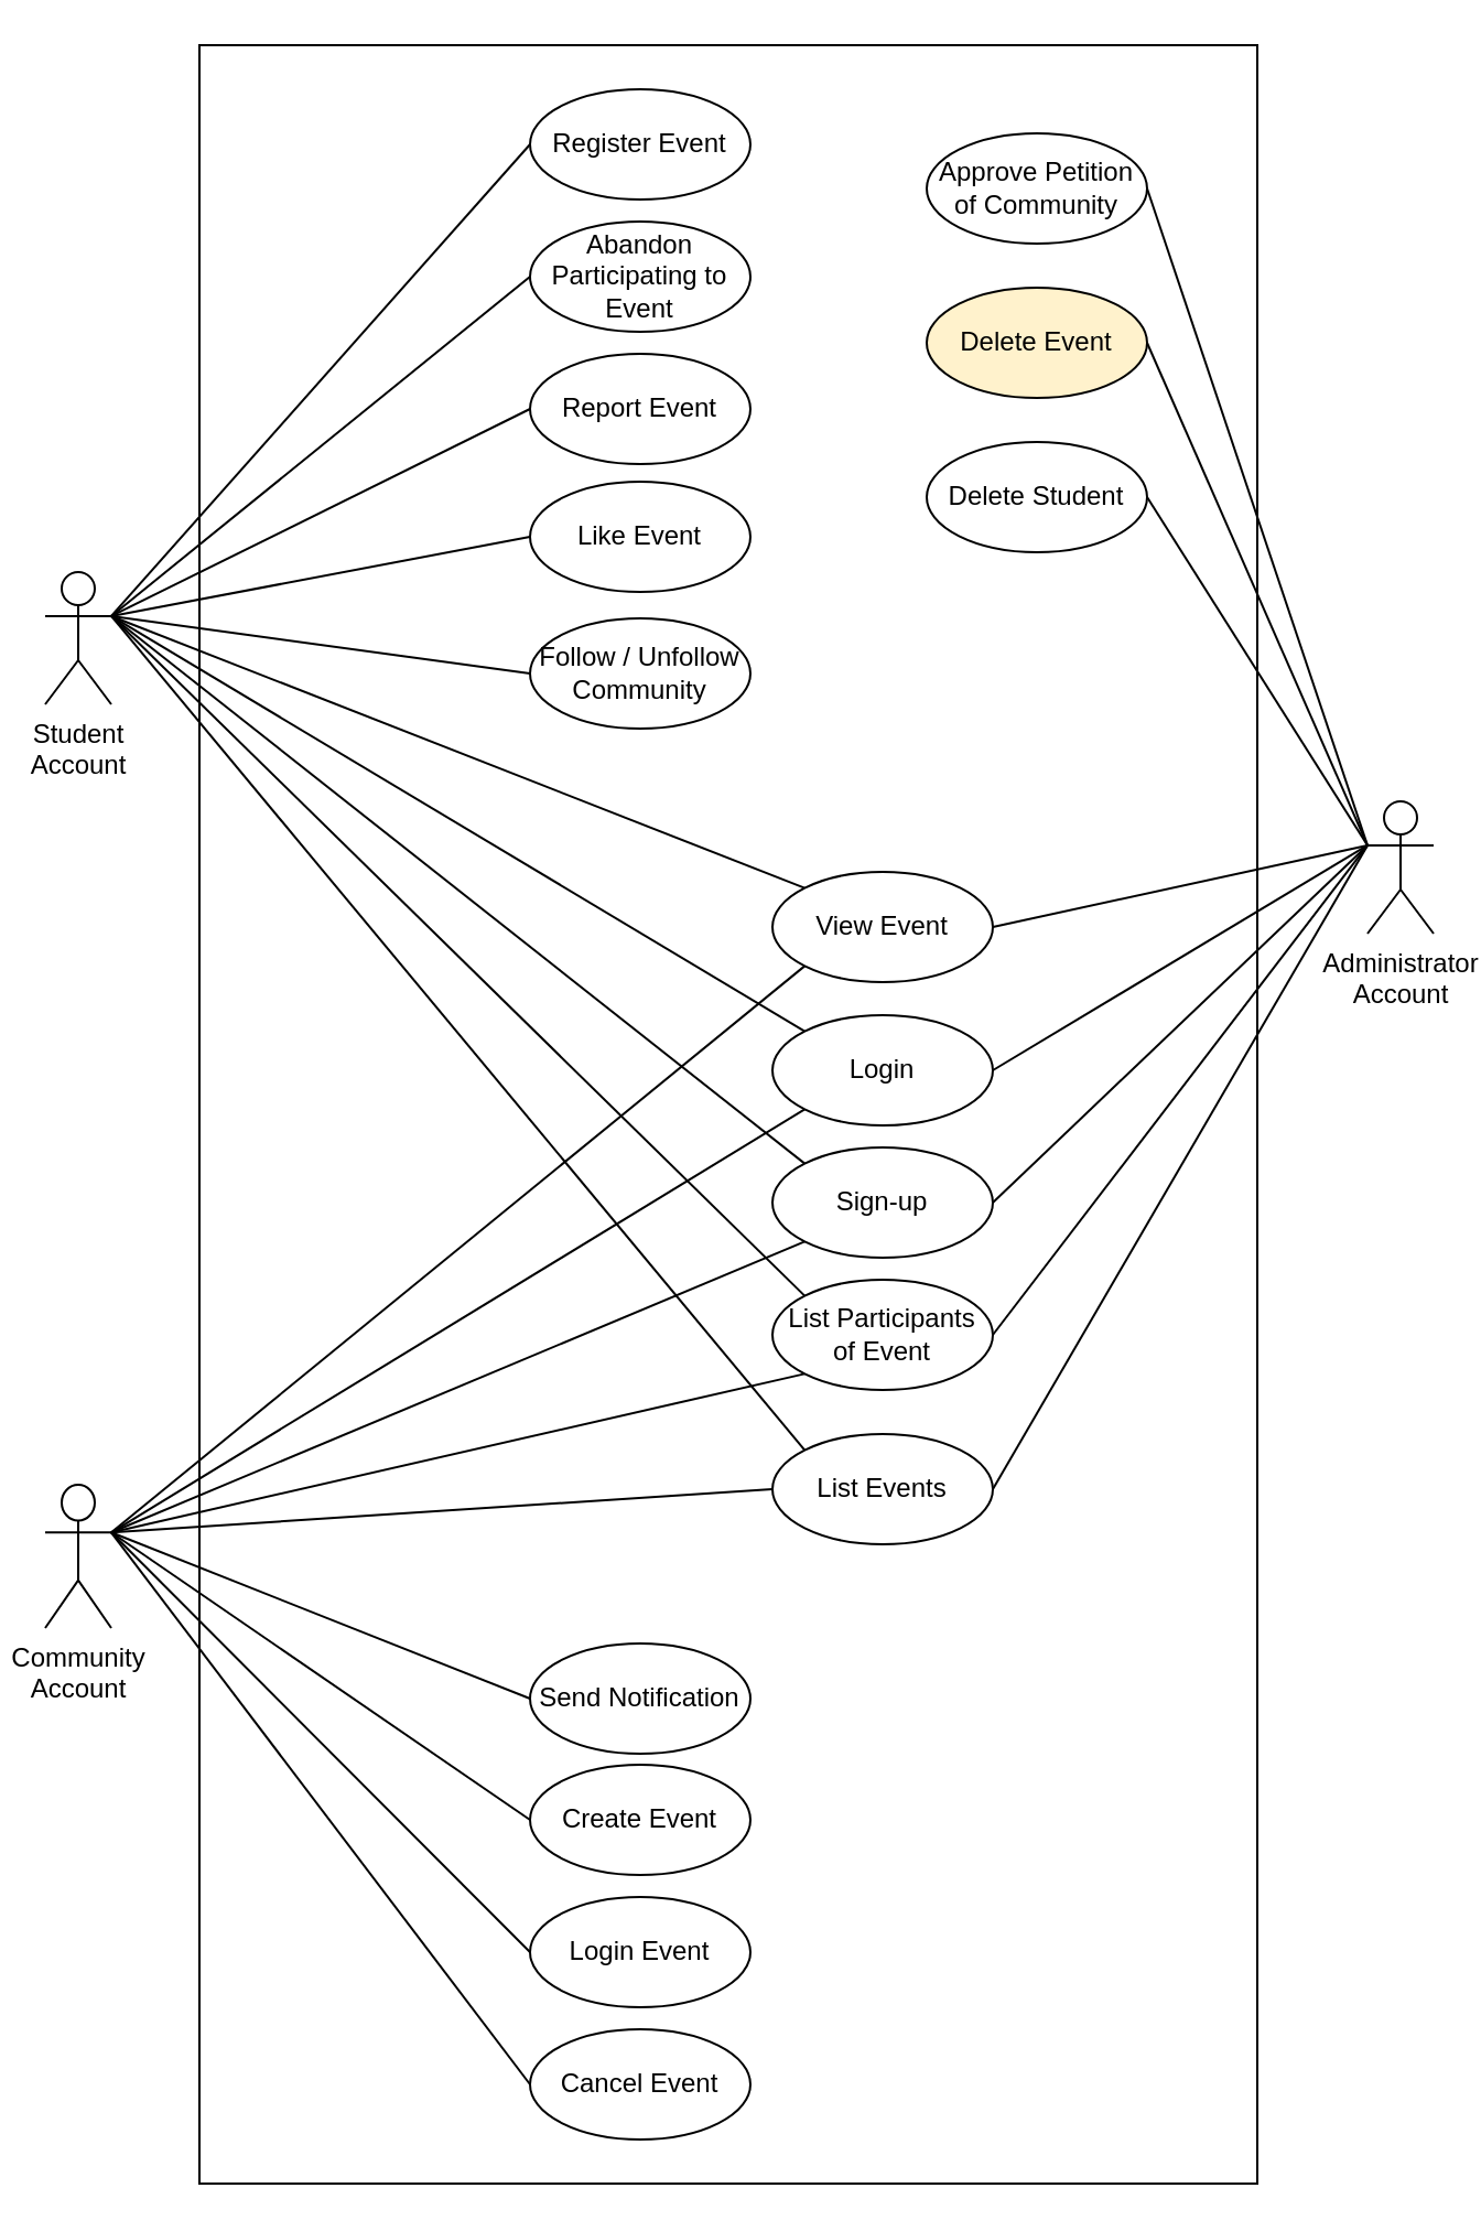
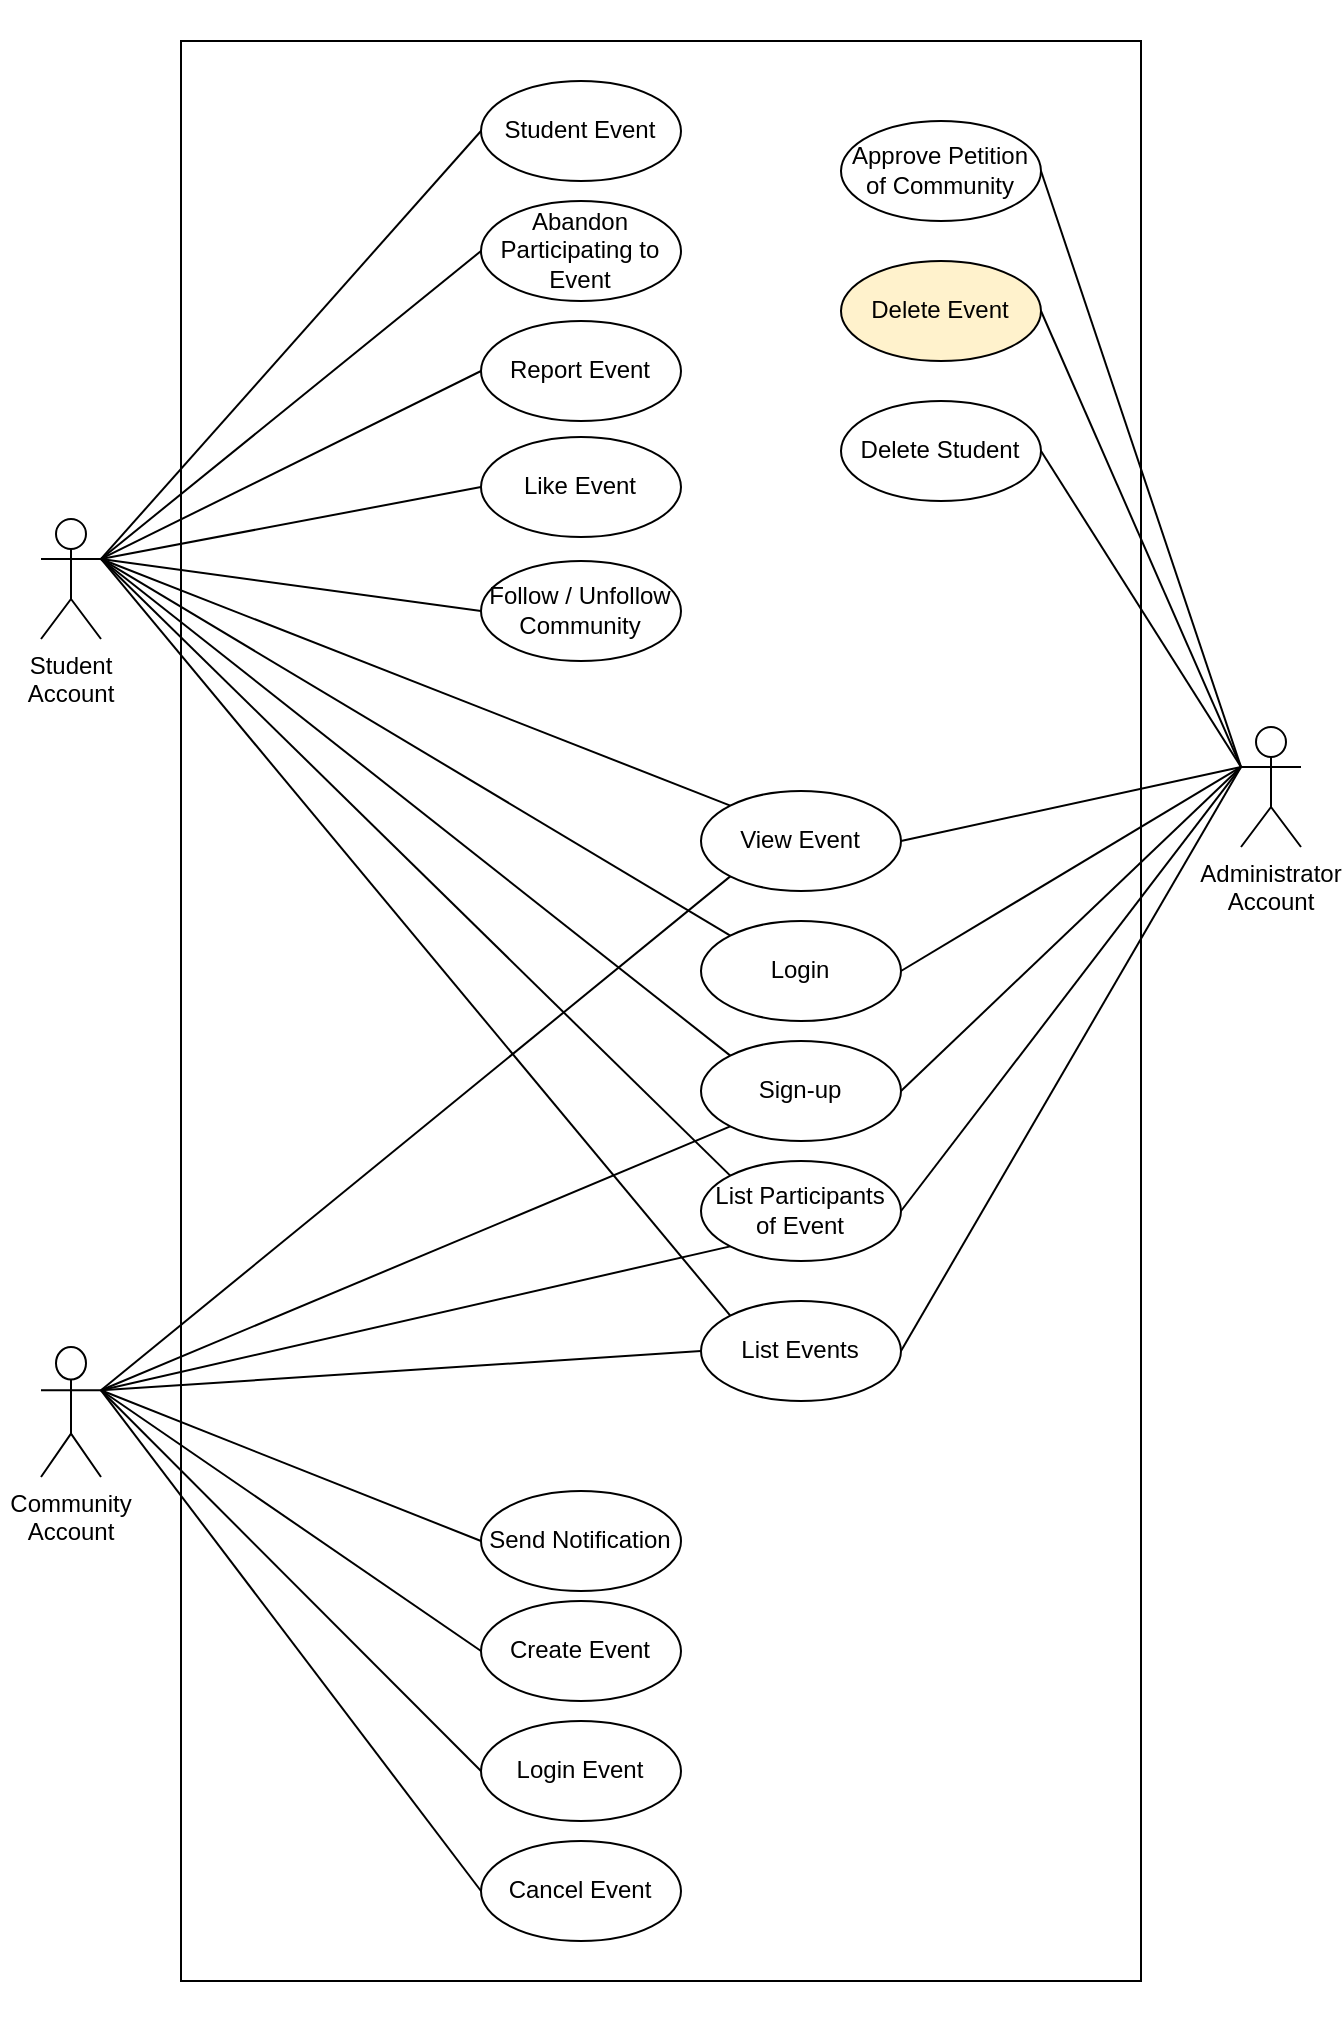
  <mxCell id="0" />
  <mxCell id="1" parent="0" />
  <mxCell id="2" value="" style="rounded=0;whiteSpace=wrap;html=1;rotation=0;" vertex="1" parent="1"><mxGeometry x="90" y="20" width="480" height="970" as="geometry" /></mxCell>
  <mxCell id="3" value="Administrator&lt;br&gt;Account" style="shape=umlActor;verticalLabelPosition=bottom;verticalAlign=top;html=1;outlineConnect=0;" vertex="1" parent="1"><mxGeometry x="620" y="363" width="30" height="60" as="geometry" /></mxCell>
  <mxCell id="4" value="Community&lt;br&gt;Account" style="shape=umlActor;verticalLabelPosition=bottom;verticalAlign=top;html=1;outlineConnect=0;" vertex="1" parent="1"><mxGeometry x="20" y="673" width="30" height="65" as="geometry" /></mxCell>
  <mxCell id="5" value="Student&lt;br&gt;Account" style="shape=umlActor;verticalLabelPosition=bottom;verticalAlign=top;html=1;outlineConnect=0;" vertex="1" parent="1"><mxGeometry x="20" y="259" width="30" height="60" as="geometry" /></mxCell>
- <mxCell id="6" value="Register Event" style="ellipse;whiteSpace=wrap;html=1;" vertex="1" parent="1"><mxGeometry x="240" y="40" width="100" height="50" as="geometry" /></mxCell>
+ <mxCell id="6" value="Student Event" style="ellipse;whiteSpace=wrap;html=1;" vertex="1" parent="1"><mxGeometry x="240" y="40" width="100" height="50" as="geometry" /></mxCell>
  <mxCell id="7" value="Approve Petition of Community" style="ellipse;whiteSpace=wrap;html=1;" vertex="1" parent="1"><mxGeometry x="420" y="60" width="100" height="50" as="geometry" /></mxCell>
  <mxCell id="8" value="Login Event" style="ellipse;whiteSpace=wrap;html=1;" vertex="1" parent="1"><mxGeometry x="240" y="860" width="100" height="50" as="geometry" /></mxCell>
  <mxCell id="9" value="Cancel Event" style="ellipse;whiteSpace=wrap;html=1;" vertex="1" parent="1"><mxGeometry x="240" y="920" width="100" height="50" as="geometry" /></mxCell>
  <mxCell id="10" value="Create Event" style="ellipse;whiteSpace=wrap;html=1;" vertex="1" parent="1"><mxGeometry x="240" y="800" width="100" height="50" as="geometry" /></mxCell>
  <mxCell id="11" value="List Events" style="ellipse;whiteSpace=wrap;html=1;" vertex="1" parent="1"><mxGeometry x="350" y="650" width="100" height="50" as="geometry" /></mxCell>
  <mxCell id="12" value="Abandon Participating to Event" style="ellipse;whiteSpace=wrap;html=1;" vertex="1" parent="1"><mxGeometry x="240" y="100" width="100" height="50" as="geometry" /></mxCell>
  <mxCell id="13" value="Report Event" style="ellipse;whiteSpace=wrap;html=1;" vertex="1" parent="1"><mxGeometry x="240" y="160" width="100" height="50" as="geometry" /></mxCell>
  <mxCell id="14" value="Delete Student" style="ellipse;whiteSpace=wrap;html=1;" vertex="1" parent="1"><mxGeometry x="420" y="200" width="100" height="50" as="geometry" /></mxCell>
  <mxCell id="15" value="Delete Event" style="ellipse;whiteSpace=wrap;html=1;fillColor=#fff2cc;" vertex="1" parent="1"><mxGeometry x="420" y="130" width="100" height="50" as="geometry" /></mxCell>
  <mxCell id="16" value="List Participants of Event" style="ellipse;whiteSpace=wrap;html=1;" vertex="1" parent="1"><mxGeometry x="350" y="580" width="100" height="50" as="geometry" /></mxCell>
  <mxCell id="17" value="Like Event" style="ellipse;whiteSpace=wrap;html=1;" vertex="1" parent="1"><mxGeometry x="240" y="218" width="100" height="50" as="geometry" /></mxCell>
  <mxCell id="18" value="View Event" style="ellipse;whiteSpace=wrap;html=1;" vertex="1" parent="1"><mxGeometry x="350" y="395" width="100" height="50" as="geometry" /></mxCell>
  <mxCell id="19" value="Login" style="ellipse;whiteSpace=wrap;html=1;" vertex="1" parent="1"><mxGeometry x="350" y="460" width="100" height="50" as="geometry" /></mxCell>
  <mxCell id="20" value="Sign-up" style="ellipse;whiteSpace=wrap;html=1;" vertex="1" parent="1"><mxGeometry x="350" y="520" width="100" height="50" as="geometry" /></mxCell>
  <mxCell id="21" value="Follow / Unfollow Community" style="ellipse;whiteSpace=wrap;html=1;" vertex="1" parent="1"><mxGeometry x="240" y="280" width="100" height="50" as="geometry" /></mxCell>
  <mxCell id="22" value="Send Notification" style="ellipse;whiteSpace=wrap;html=1;" vertex="1" parent="1"><mxGeometry x="240" y="745" width="100" height="50" as="geometry" /></mxCell>
  <mxCell id="23" value="" style="endArrow=none;html=1;rounded=0;entryX=1;entryY=0.333;entryDx=0;entryDy=0;entryPerimeter=0;exitX=0;exitY=0.5;exitDx=0;exitDy=0;" edge="1" parent="1" source="22" target="4"><mxGeometry width="50" height="50" relative="1" as="geometry"><mxPoint x="150" y="480" as="sourcePoint" /><mxPoint x="200" y="430" as="targetPoint" /></mxGeometry></mxCell>
  <mxCell id="24" value="" style="endArrow=none;html=1;rounded=0;exitX=0;exitY=0.5;exitDx=0;exitDy=0;entryX=1;entryY=0.333;entryDx=0;entryDy=0;entryPerimeter=0;" edge="1" parent="1" source="10" target="4"><mxGeometry width="50" height="50" relative="1" as="geometry"><mxPoint x="150" y="490" as="sourcePoint" /><mxPoint x="60" y="590" as="targetPoint" /></mxGeometry></mxCell>
  <mxCell id="25" value="" style="endArrow=none;html=1;rounded=0;entryX=1;entryY=0.333;entryDx=0;entryDy=0;entryPerimeter=0;exitX=0;exitY=0.5;exitDx=0;exitDy=0;" edge="1" parent="1" source="9" target="4"><mxGeometry width="50" height="50" relative="1" as="geometry"><mxPoint x="180" y="510" as="sourcePoint" /><mxPoint x="70" y="546.667" as="targetPoint" /></mxGeometry></mxCell>
  <mxCell id="26" value="" style="endArrow=none;html=1;rounded=0;entryX=0;entryY=0.5;entryDx=0;entryDy=0;exitX=1;exitY=0.333;exitDx=0;exitDy=0;exitPerimeter=0;" edge="1" parent="1" source="5" target="6"><mxGeometry width="50" height="50" relative="1" as="geometry"><mxPoint x="120" y="320" as="sourcePoint" /><mxPoint x="170" y="270" as="targetPoint" /></mxGeometry></mxCell>
  <mxCell id="27" value="" style="endArrow=none;html=1;rounded=0;entryX=0;entryY=0.5;entryDx=0;entryDy=0;exitX=1;exitY=0.333;exitDx=0;exitDy=0;exitPerimeter=0;" edge="1" parent="1" source="5" target="12"><mxGeometry width="50" height="50" relative="1" as="geometry"><mxPoint x="130" y="330" as="sourcePoint" /><mxPoint x="180" y="280" as="targetPoint" /></mxGeometry></mxCell>
  <mxCell id="28" value="" style="endArrow=none;html=1;rounded=0;entryX=0;entryY=0.5;entryDx=0;entryDy=0;exitX=1;exitY=0.333;exitDx=0;exitDy=0;exitPerimeter=0;" edge="1" parent="1" source="5" target="13"><mxGeometry width="50" height="50" relative="1" as="geometry"><mxPoint x="140" y="340" as="sourcePoint" /><mxPoint x="190" y="290" as="targetPoint" /></mxGeometry></mxCell>
  <mxCell id="29" value="" style="endArrow=none;html=1;rounded=0;entryX=0;entryY=0.5;entryDx=0;entryDy=0;exitX=1;exitY=0.333;exitDx=0;exitDy=0;exitPerimeter=0;" edge="1" parent="1" source="5" target="17"><mxGeometry width="50" height="50" relative="1" as="geometry"><mxPoint x="150" y="350" as="sourcePoint" /><mxPoint x="200" y="300" as="targetPoint" /></mxGeometry></mxCell>
  <mxCell id="30" value="" style="endArrow=none;html=1;rounded=0;entryX=0;entryY=0.5;entryDx=0;entryDy=0;exitX=1;exitY=0.333;exitDx=0;exitDy=0;exitPerimeter=0;" edge="1" parent="1" source="5" target="21"><mxGeometry width="50" height="50" relative="1" as="geometry"><mxPoint x="160" y="360" as="sourcePoint" /><mxPoint x="210" y="310" as="targetPoint" /></mxGeometry></mxCell>
  <mxCell id="31" value="" style="endArrow=none;html=1;rounded=0;entryX=1;entryY=0.5;entryDx=0;entryDy=0;exitX=0;exitY=0.333;exitDx=0;exitDy=0;exitPerimeter=0;" edge="1" parent="1" source="3" target="7"><mxGeometry width="50" height="50" relative="1" as="geometry"><mxPoint x="420" y="390" as="sourcePoint" /><mxPoint x="470" y="340" as="targetPoint" /></mxGeometry></mxCell>
  <mxCell id="32" value="" style="endArrow=none;html=1;rounded=0;exitX=1;exitY=0.5;exitDx=0;exitDy=0;entryX=0;entryY=0.333;entryDx=0;entryDy=0;entryPerimeter=0;" edge="1" parent="1" source="15" target="3"><mxGeometry width="50" height="50" relative="1" as="geometry"><mxPoint x="430" y="400" as="sourcePoint" /><mxPoint x="620" y="390" as="targetPoint" /></mxGeometry></mxCell>
  <mxCell id="33" value="" style="endArrow=none;html=1;rounded=0;entryX=0;entryY=0.333;entryDx=0;entryDy=0;entryPerimeter=0;exitX=1;exitY=0.5;exitDx=0;exitDy=0;" edge="1" parent="1" source="14" target="3"><mxGeometry width="50" height="50" relative="1" as="geometry"><mxPoint x="450" y="420" as="sourcePoint" /><mxPoint x="500" y="370" as="targetPoint" /></mxGeometry></mxCell>
  <mxCell id="34" value="" style="endArrow=none;html=1;rounded=0;entryX=0;entryY=0.333;entryDx=0;entryDy=0;entryPerimeter=0;exitX=1;exitY=0.5;exitDx=0;exitDy=0;" edge="1" parent="1" source="16" target="3"><mxGeometry width="50" height="50" relative="1" as="geometry"><mxPoint x="460" y="430" as="sourcePoint" /><mxPoint x="510" y="380" as="targetPoint" /></mxGeometry></mxCell>
  <mxCell id="35" value="" style="endArrow=none;html=1;rounded=0;entryX=0;entryY=0;entryDx=0;entryDy=0;exitX=1;exitY=0.333;exitDx=0;exitDy=0;exitPerimeter=0;" edge="1" parent="1" source="5" target="16"><mxGeometry width="50" height="50" relative="1" as="geometry"><mxPoint x="470" y="440" as="sourcePoint" /><mxPoint x="520" y="390" as="targetPoint" /></mxGeometry></mxCell>
  <mxCell id="36" value="" style="endArrow=none;html=1;rounded=0;entryX=0;entryY=1;entryDx=0;entryDy=0;exitX=1;exitY=0.333;exitDx=0;exitDy=0;exitPerimeter=0;" edge="1" parent="1" source="4" target="16"><mxGeometry width="50" height="50" relative="1" as="geometry"><mxPoint x="480" y="450" as="sourcePoint" /><mxPoint x="530" y="400" as="targetPoint" /></mxGeometry></mxCell>
  <mxCell id="37" value="" style="endArrow=none;html=1;rounded=0;entryX=0;entryY=0;entryDx=0;entryDy=0;exitX=1;exitY=0.333;exitDx=0;exitDy=0;exitPerimeter=0;" edge="1" parent="1" source="5" target="11"><mxGeometry width="50" height="50" relative="1" as="geometry"><mxPoint x="500" y="470" as="sourcePoint" /><mxPoint x="550" y="420" as="targetPoint" /></mxGeometry></mxCell>
  <mxCell id="38" value="" style="endArrow=none;html=1;rounded=0;entryX=0;entryY=0.5;entryDx=0;entryDy=0;exitX=1;exitY=0.333;exitDx=0;exitDy=0;exitPerimeter=0;" edge="1" parent="1" source="4" target="11"><mxGeometry width="50" height="50" relative="1" as="geometry"><mxPoint x="510" y="480" as="sourcePoint" /><mxPoint x="560" y="430" as="targetPoint" /></mxGeometry></mxCell>
  <mxCell id="39" value="" style="endArrow=none;html=1;rounded=0;entryX=0;entryY=0.333;entryDx=0;entryDy=0;entryPerimeter=0;exitX=1;exitY=0.5;exitDx=0;exitDy=0;" edge="1" parent="1" source="11" target="3"><mxGeometry width="50" height="50" relative="1" as="geometry"><mxPoint x="390" y="305" as="sourcePoint" /><mxPoint x="520" y="371.667" as="targetPoint" /></mxGeometry></mxCell>
  <mxCell id="40" value="" style="endArrow=none;html=1;rounded=0;entryX=0;entryY=0.333;entryDx=0;entryDy=0;entryPerimeter=0;exitX=1;exitY=0.5;exitDx=0;exitDy=0;" edge="1" parent="1" source="18" target="3"><mxGeometry width="50" height="50" relative="1" as="geometry"><mxPoint x="520" y="490" as="sourcePoint" /><mxPoint x="570" y="440" as="targetPoint" /></mxGeometry></mxCell>
  <mxCell id="41" value="" style="endArrow=none;html=1;rounded=0;entryX=1;entryY=0.333;entryDx=0;entryDy=0;entryPerimeter=0;exitX=0;exitY=0;exitDx=0;exitDy=0;" edge="1" parent="1" source="18" target="5"><mxGeometry width="50" height="50" relative="1" as="geometry"><mxPoint x="530" y="500" as="sourcePoint" /><mxPoint x="580" y="450" as="targetPoint" /></mxGeometry></mxCell>
  <mxCell id="42" value="" style="endArrow=none;html=1;rounded=0;entryX=0;entryY=1;entryDx=0;entryDy=0;exitX=1;exitY=0.333;exitDx=0;exitDy=0;exitPerimeter=0;" edge="1" parent="1" source="4" target="18"><mxGeometry width="50" height="50" relative="1" as="geometry"><mxPoint x="540" y="510" as="sourcePoint" /><mxPoint x="590" y="460" as="targetPoint" /></mxGeometry></mxCell>
  <mxCell id="43" value="" style="endArrow=none;html=1;rounded=0;entryX=0;entryY=0.5;entryDx=0;entryDy=0;exitX=1;exitY=0.333;exitDx=0;exitDy=0;exitPerimeter=0;" edge="1" parent="1" source="4" target="8"><mxGeometry width="50" height="50" relative="1" as="geometry"><mxPoint x="220" y="700" as="sourcePoint" /><mxPoint x="270" y="650" as="targetPoint" /></mxGeometry></mxCell>
- <mxCell id="44" value="" style="endArrow=none;html=1;rounded=0;entryX=0;entryY=1;entryDx=0;entryDy=0;exitX=1;exitY=0.333;exitDx=0;exitDy=0;exitPerimeter=0;" edge="1" parent="1" source="4" target="19"><mxGeometry width="50" height="50" relative="1" as="geometry"><mxPoint x="130" y="510" as="sourcePoint" /><mxPoint x="180" y="460" as="targetPoint" /></mxGeometry></mxCell>
  <mxCell id="45" value="" style="endArrow=none;html=1;rounded=0;entryX=0;entryY=0;entryDx=0;entryDy=0;exitX=1;exitY=0.333;exitDx=0;exitDy=0;exitPerimeter=0;" edge="1" parent="1" source="5" target="19"><mxGeometry width="50" height="50" relative="1" as="geometry"><mxPoint x="130" y="510" as="sourcePoint" /><mxPoint x="180" y="460" as="targetPoint" /></mxGeometry></mxCell>
  <mxCell id="46" value="" style="endArrow=none;html=1;rounded=0;entryX=0;entryY=0.333;entryDx=0;entryDy=0;entryPerimeter=0;exitX=1;exitY=0.5;exitDx=0;exitDy=0;" edge="1" parent="1" source="19" target="3"><mxGeometry width="50" height="50" relative="1" as="geometry"><mxPoint x="550" y="520" as="sourcePoint" /><mxPoint x="600" y="470" as="targetPoint" /></mxGeometry></mxCell>
  <mxCell id="47" value="" style="endArrow=none;html=1;rounded=0;entryX=0;entryY=0.333;entryDx=0;entryDy=0;entryPerimeter=0;exitX=1;exitY=0.5;exitDx=0;exitDy=0;" edge="1" parent="1" source="20" target="3"><mxGeometry width="50" height="50" relative="1" as="geometry"><mxPoint x="560" y="530" as="sourcePoint" /><mxPoint x="610" y="480" as="targetPoint" /></mxGeometry></mxCell>
  <mxCell id="48" value="" style="endArrow=none;html=1;rounded=0;entryX=1;entryY=0.333;entryDx=0;entryDy=0;entryPerimeter=0;exitX=0;exitY=0;exitDx=0;exitDy=0;" edge="1" parent="1" source="20" target="5"><mxGeometry width="50" height="50" relative="1" as="geometry"><mxPoint x="570" y="540" as="sourcePoint" /><mxPoint x="620" y="490" as="targetPoint" /></mxGeometry></mxCell>
  <mxCell id="49" value="" style="endArrow=none;html=1;rounded=0;entryX=1;entryY=0.333;entryDx=0;entryDy=0;entryPerimeter=0;exitX=0;exitY=1;exitDx=0;exitDy=0;" edge="1" parent="1" source="20" target="4"><mxGeometry width="50" height="50" relative="1" as="geometry"><mxPoint x="580" y="550" as="sourcePoint" /><mxPoint x="630" y="500" as="targetPoint" /></mxGeometry></mxCell>
